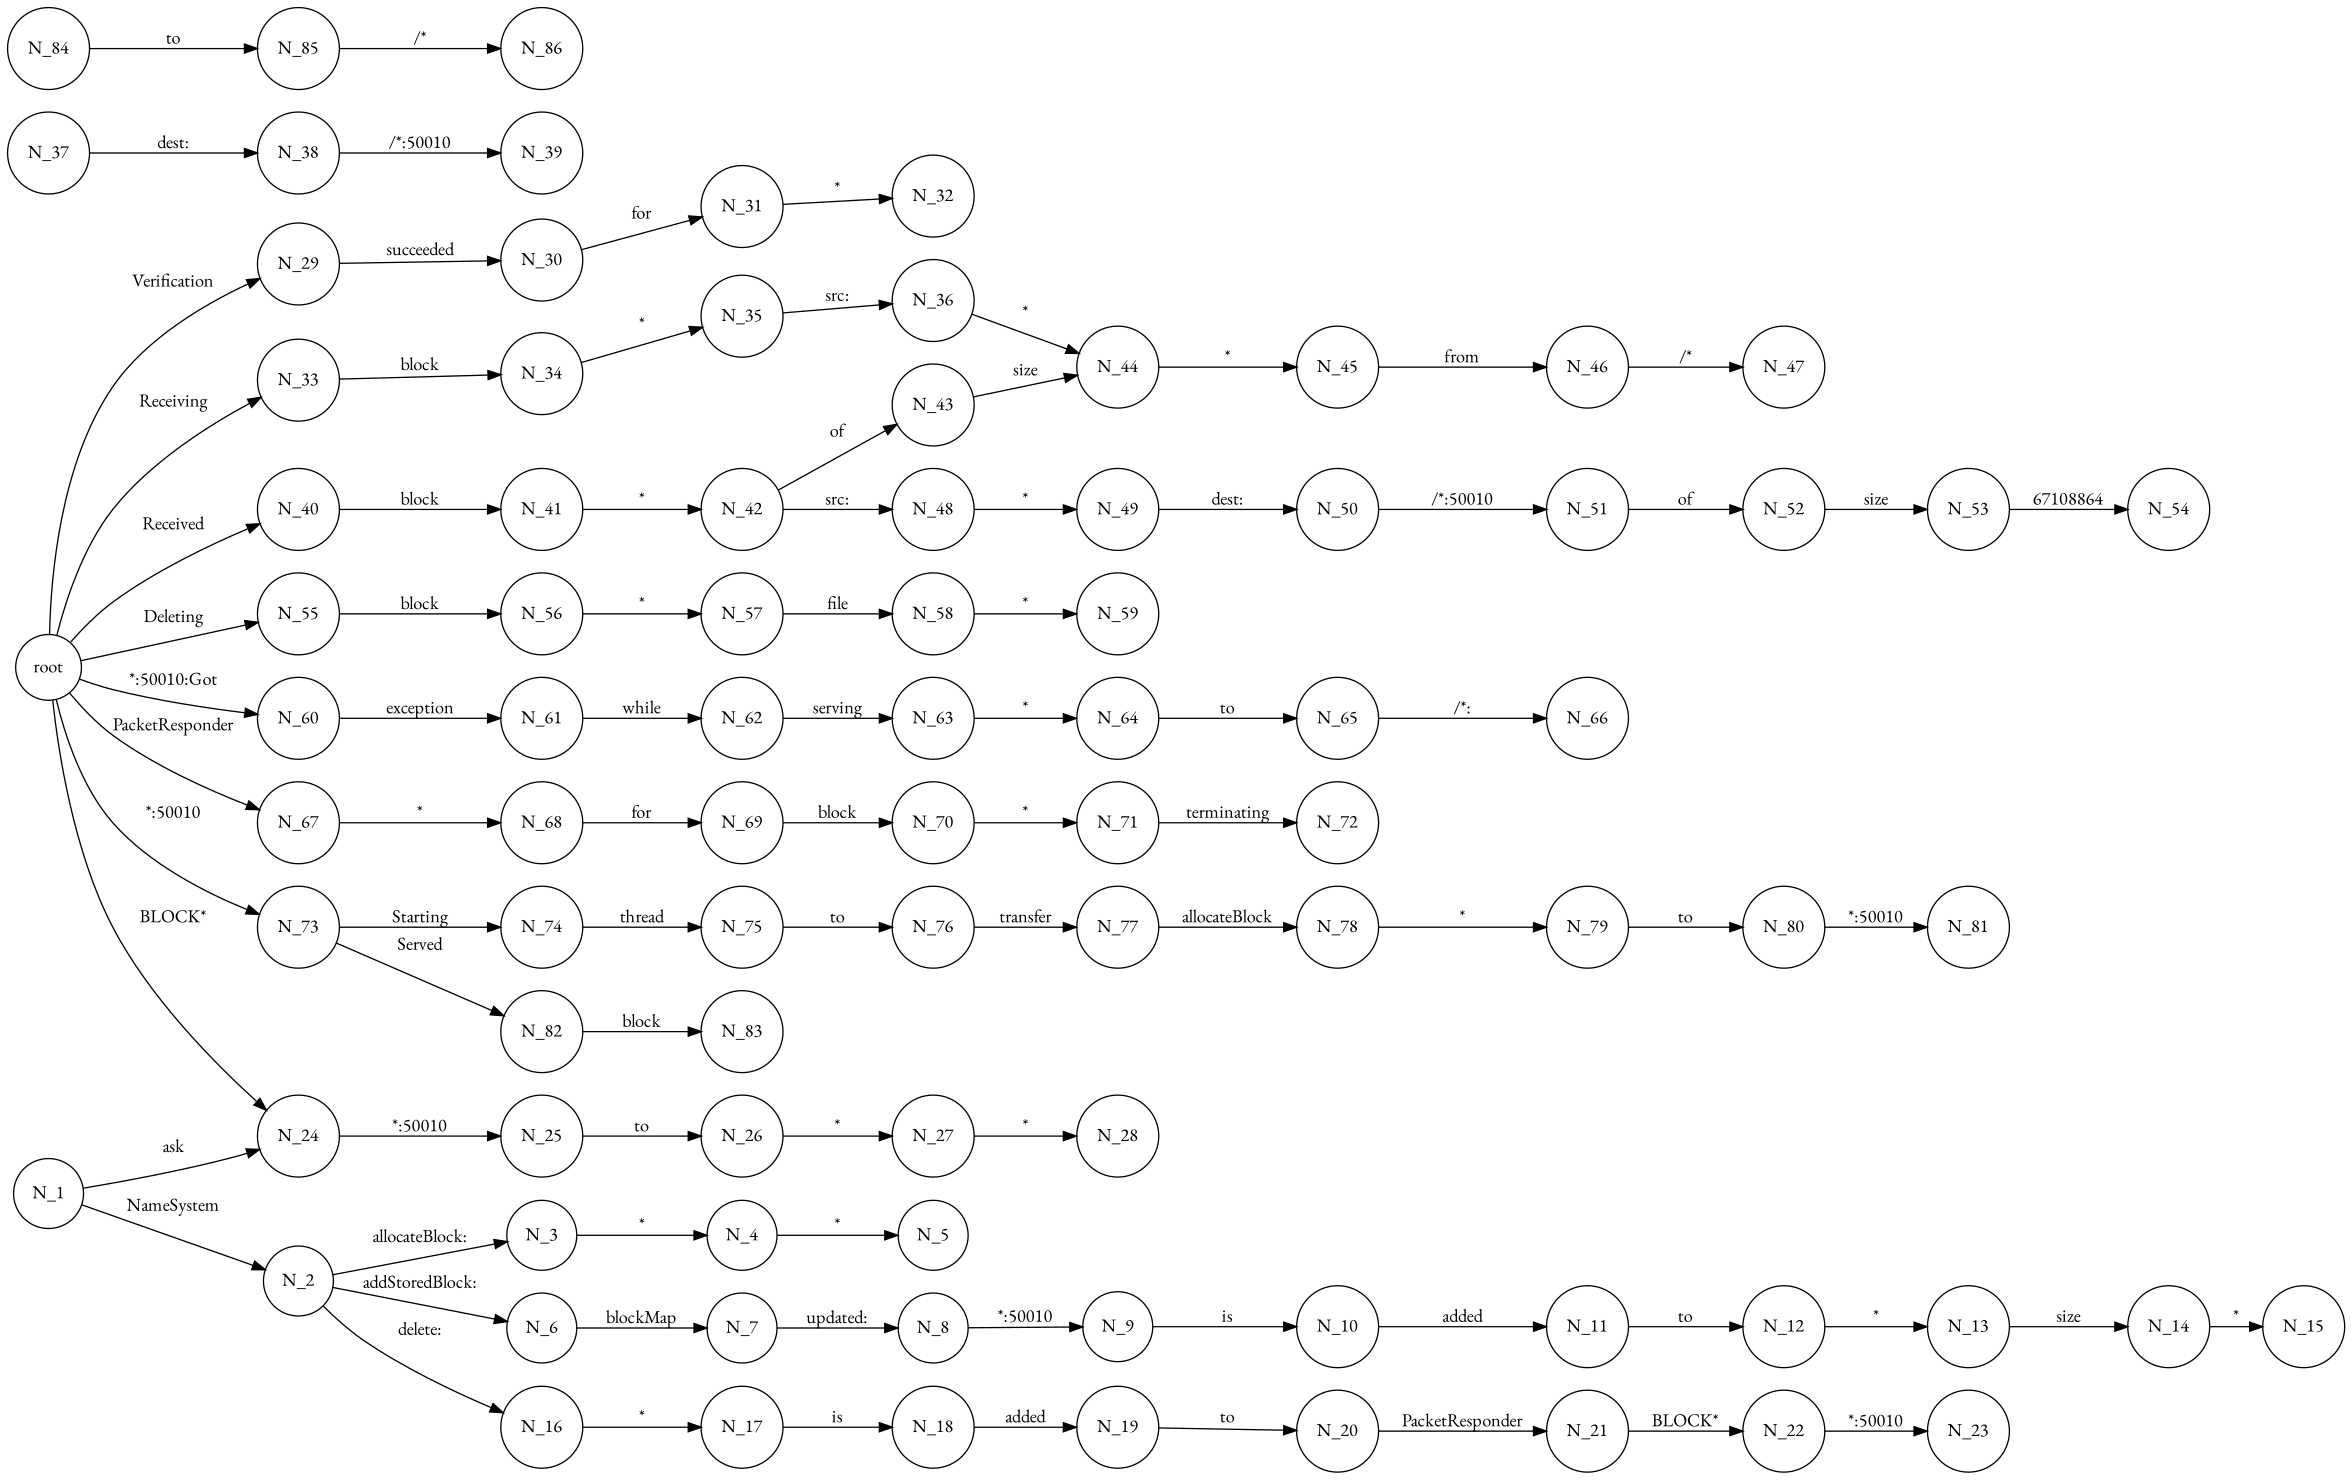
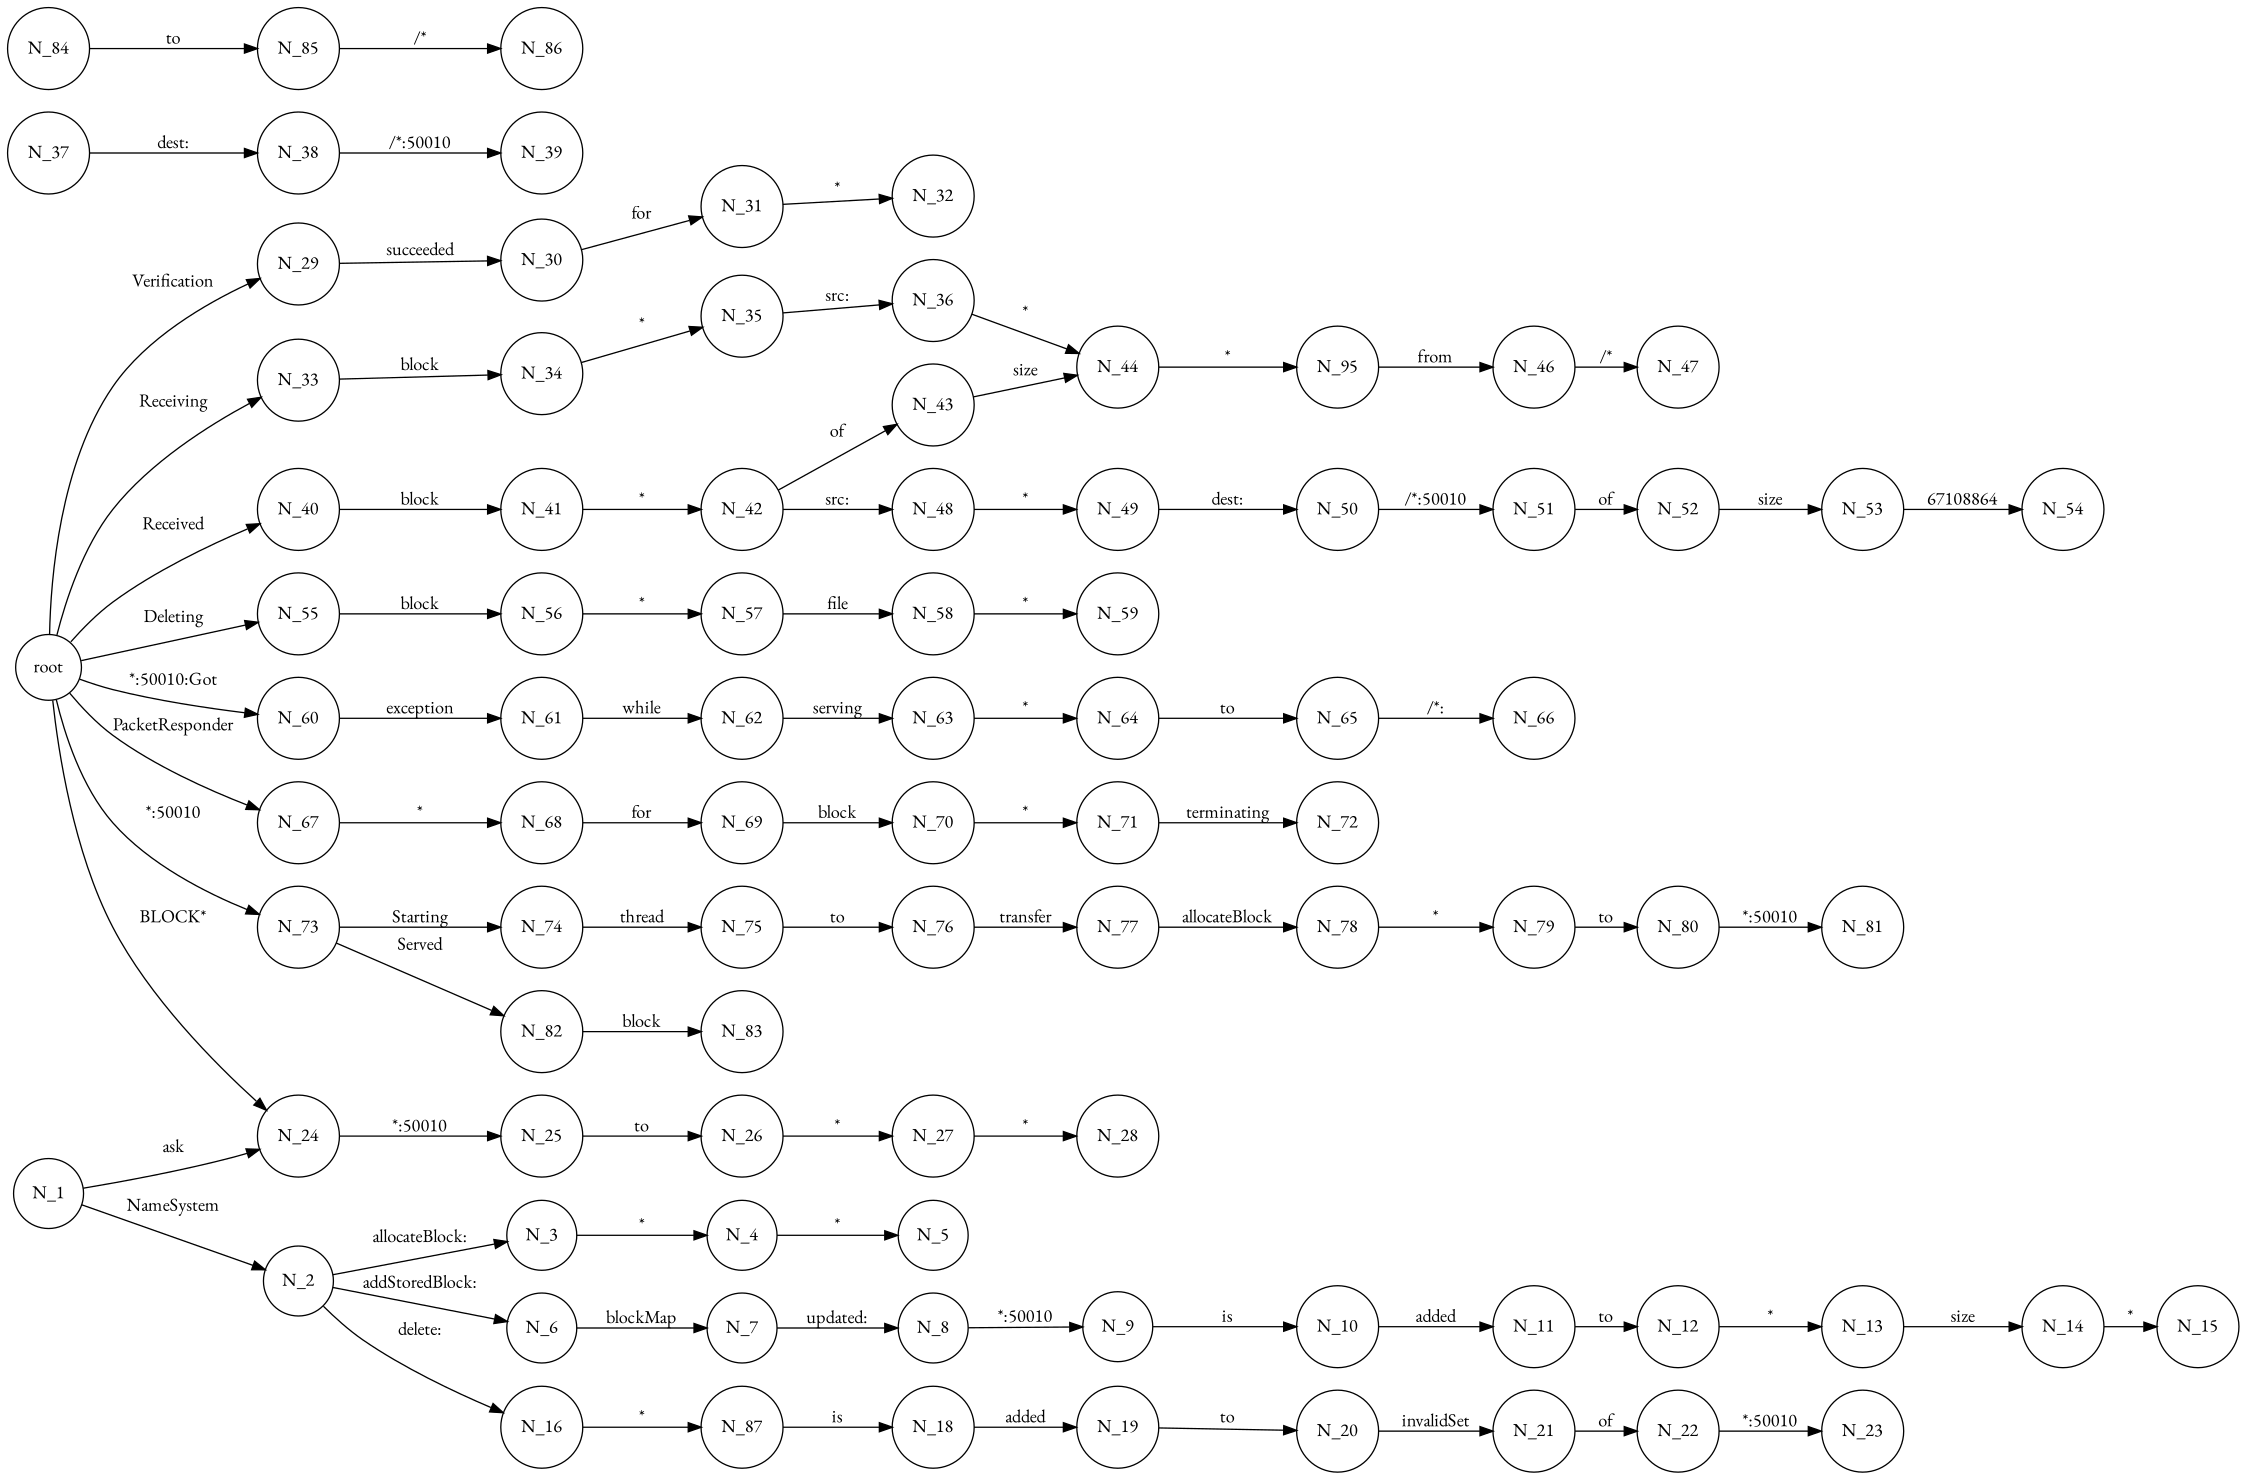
  strict digraph {
    fontname="EB Garamond"
    rankdir=LR
    node [fontname="EB Garamond" shape=circle]
    edge [fontname="EB Garamond"]
    n1 [label=root]
    N_29
    N_33
    N_40
    N_55
    N_60
    N_67
    N_73
    N_24
    N_1
    N_2
    N_30
    N_34
    N_41
    N_56
    N_61
    N_68
    N_74
    N_82
    N_3
    N_6
    N_16
    N_25
    N_4
    N_7
-   N_17
+   N_17 [label=N_87]
    N_5
    N_8
    N_9
    N_10
    N_11
    N_12
    N_13
    N_14
    N_15
    N_18
    N_19
    N_20
    N_21
    N_22
    N_23
    N_26
    N_27
    N_28
    N_31
    N_32
    N_35
    N_36
    N_44
    N_37
    N_38
    N_39
    N_42
    N_43
    N_48
    N_49
-   N_45
+   N_45 [label=N_95]
    N_46
    N_47
    N_50
    N_51
    N_52
    N_53
    N_54
    N_57
    N_58
    N_59
    N_62
    N_63
    N_64
    N_65
    N_66
    N_69
    N_70
    N_71
    N_72
    N_75
    N_83
    N_76
    N_77
    N_78
    N_79
    N_80
    N_81
    N_84
    N_85
    N_86
    n1 -> N_29 [label=Verification]
    n1 -> N_33 [label=Receiving]
    n1 -> N_40 [label=Received]
    n1 -> N_55 [label=Deleting]
    n1 -> N_60 [label="*:50010:Got"]
    n1 -> N_67 [label=PacketResponder]
    n1 -> N_73 [label="*:50010"]
    n1 -> N_24 [label="BLOCK*"]
    N_29 -> N_30 [label=succeeded]
    N_33 -> N_34 [label=block]
    N_40 -> N_41 [label=block]
    N_55 -> N_56 [label=block]
    N_60 -> N_61 [label=exception]
    N_67 -> N_68 [label="*"]
    N_73 -> N_74 [label=Starting]
    N_73 -> N_82 [label=Served]
    N_24 -> N_25 [label="*:50010"]
    N_1 -> N_24 [label=ask]
    N_1 -> N_2 [label=NameSystem]
    N_2 -> N_3 [label="allocateBlock:"]
    N_2 -> N_6 [label="addStoredBlock:"]
    N_2 -> N_16 [label="delete:"]
    N_30 -> N_31 [label=for]
    N_34 -> N_35 [label="*"]
    N_41 -> N_42 [label="*"]
    N_56 -> N_57 [label="*"]
    N_61 -> N_62 [label=while]
    N_68 -> N_69 [label=for]
    N_74 -> N_75 [label=thread]
    N_82 -> N_83 [label=block]
    N_3 -> N_4 [label="*"]
    N_6 -> N_7 [label=blockMap]
    N_16 -> N_17 [label="*"]
    N_25 -> N_26 [label=to]
    N_4 -> N_5 [label="*"]
    N_7 -> N_8 [label="updated:"]
    N_17 -> N_18 [label=is]
    N_8 -> N_9 [label="*:50010"]
    N_9 -> N_10 [label=is]
    N_10 -> N_11 [label=added]
    N_11 -> N_12 [label=to]
    N_12 -> N_13 [label="*"]
    N_13 -> N_14 [label=size]
    N_14 -> N_15 [label="*"]
    N_18 -> N_19 [label=added]
    N_19 -> N_20 [label=to]
-   N_20 -> N_21 [label=PacketResponder]
-   N_21 -> N_22 [label="BLOCK*"]
+   N_20 -> N_21 [label=invalidSet]
+   N_21 -> N_22 [label=of]
    N_22 -> N_23 [label="*:50010"]
    N_26 -> N_27 [label="*"]
    N_27 -> N_28 [label="*"]
    N_31 -> N_32 [label="*"]
    N_35 -> N_36 [label="src:"]
    N_36 -> N_44 [label="*"]
    N_44 -> N_45 [label="*"]
    N_37 -> N_38 [label="dest:"]
    N_38 -> N_39 [label="/*:50010"]
    N_42 -> N_43 [label=of]
    N_42 -> N_48 [label="src:"]
    N_43 -> N_44 [label=size]
    N_48 -> N_49 [label="*"]
    N_49 -> N_50 [label="dest:"]
    N_45 -> N_46 [label=from]
    N_46 -> N_47 [label="/*"]
    N_50 -> N_51 [label="/*:50010"]
    N_51 -> N_52 [label=of]
    N_52 -> N_53 [label=size]
    N_53 -> N_54 [label=67108864]
    N_57 -> N_58 [label=file]
    N_58 -> N_59 [label="*"]
    N_62 -> N_63 [label=serving]
    N_63 -> N_64 [label="*"]
    N_64 -> N_65 [label=to]
    N_65 -> N_66 [label="/*:"]
    N_69 -> N_70 [label=block]
    N_70 -> N_71 [label="*"]
    N_71 -> N_72 [label=terminating]
    N_75 -> N_76 [label=to]
    N_76 -> N_77 [label=transfer]
    N_77 -> N_78 [label=allocateBlock]
    N_78 -> N_79 [label="*"]
    N_79 -> N_80 [label=to]
    N_80 -> N_81 [label="*:50010"]
    N_84 -> N_85 [label=to]
    N_85 -> N_86 [label="/*"]
  }
